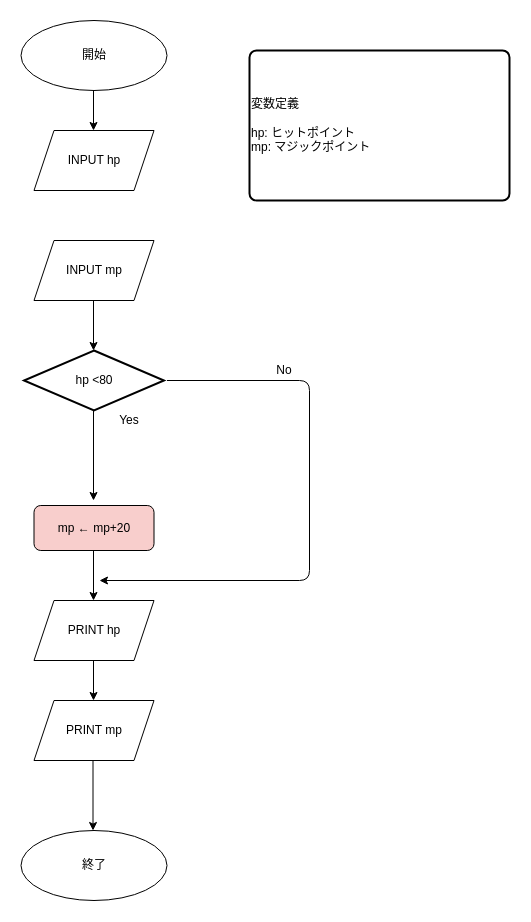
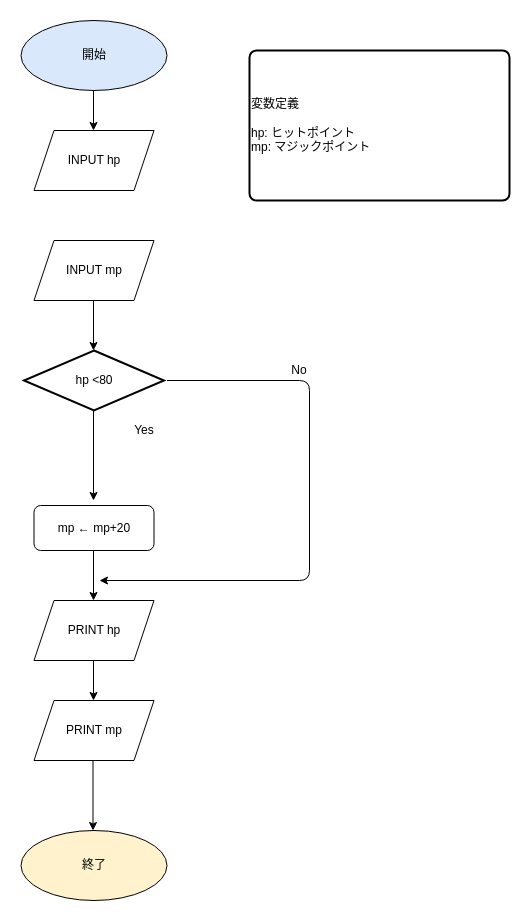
  <mxCell id="0" />
  <mxCell id="1" parent="0" />
- <mxCell id="2" value="開始" style="ellipse;whiteSpace=wrap;html=1;" vertex="1" parent="1"><mxGeometry x="20.5" y="20" width="146" height="70" as="geometry" /></mxCell>
+ <mxCell id="2" value="開始" style="ellipse;whiteSpace=wrap;html=1;fillColor=#dae8fc;" vertex="1" parent="1"><mxGeometry x="20.5" y="20" width="146" height="70" as="geometry" /></mxCell>
  <mxCell id="3" value="PRINT hp&lt;span style=&quot;color: rgba(0 , 0 , 0 , 0) ; font-family: monospace ; font-size: 0px&quot;&gt;%3CmxGraphModel%3E%3Croot%3E%3CmxCell%20id%3D%220%22%2F%3E%3CmxCell%20id%3D%221%22%20parent%3D%220%22%2F%3E%3CmxCell%20id%3D%222%22%20value%3D%22%22%20style%3D%22endArrow%3Dclassic%3Bhtml%3D1%3BexitX%3D0.5%3BexitY%3D1%3BexitDx%3D0%3BexitDy%3D0%3B%22%20edge%3D%221%22%20parent%3D%221%22%3E%3CmxGeometry%20width%3D%2250%22%20height%3D%2250%22%20relative%3D%221%22%20as%3D%22geometry%22%3E%3CmxPoint%20x%3D%22394%22%20y%3D%22430%22%20as%3D%22sourcePoint%22%2F%3E%3CmxPoint%20x%3D%22394%22%20y%3D%22520%22%20as%3D%22targetPoint%22%2F%3E%3CArray%20as%3D%22points%22%2F%3E%3C%2FmxGeometry%3E%3C%2FmxCell%3E%3C%2Froot%3E%3C%2FmxGraphModel%3E&lt;/span&gt;" style="shape=parallelogram;perimeter=parallelogramPerimeter;whiteSpace=wrap;html=1;fixedSize=1;" vertex="1" parent="1"><mxGeometry x="33.5" y="600" width="120" height="60" as="geometry" /></mxCell>
  <mxCell id="4" value="" style="endArrow=classic;html=1;" edge="1" parent="1"><mxGeometry width="50" height="50" relative="1" as="geometry"><mxPoint x="92.5" y="760" as="sourcePoint" /><mxPoint x="92.5" y="830" as="targetPoint" /></mxGeometry></mxCell>
- <mxCell id="5" value="終了" style="ellipse;whiteSpace=wrap;html=1;" vertex="1" parent="1"><mxGeometry x="20.5" y="830" width="146" height="70" as="geometry" /></mxCell>
+ <mxCell id="5" value="終了" style="ellipse;whiteSpace=wrap;html=1;fillColor=#fff2cc;" vertex="1" parent="1"><mxGeometry x="20.5" y="830" width="146" height="70" as="geometry" /></mxCell>
  <mxCell id="6" value="INPUT hp" style="shape=parallelogram;perimeter=parallelogramPerimeter;whiteSpace=wrap;html=1;fixedSize=1;" vertex="1" parent="1"><mxGeometry x="33.5" y="130" width="120" height="60" as="geometry" /></mxCell>
  <mxCell id="7" value="INPUT mp" style="shape=parallelogram;perimeter=parallelogramPerimeter;whiteSpace=wrap;html=1;fixedSize=1;" vertex="1" parent="1"><mxGeometry x="33.5" y="240" width="120" height="60" as="geometry" /></mxCell>
  <mxCell id="8" value="hp &amp;lt;80" style="strokeWidth=2;html=1;shape=mxgraph.flowchart.decision;whiteSpace=wrap;" vertex="1" parent="1"><mxGeometry x="23.5" y="350" width="140" height="60" as="geometry" /></mxCell>
  <mxCell id="9" value="" style="endArrow=classic;html=1;" edge="1" parent="1"><mxGeometry width="50" height="50" relative="1" as="geometry"><mxPoint x="93" y="90" as="sourcePoint" /><mxPoint x="93" y="130" as="targetPoint" /><Array as="points" /></mxGeometry></mxCell>
  <mxCell id="10" value="" style="endArrow=classic;html=1;exitX=0.5;exitY=1;exitDx=0;exitDy=0;" edge="1" parent="1"><mxGeometry width="50" height="50" relative="1" as="geometry"><mxPoint x="93" y="300" as="sourcePoint" /><mxPoint x="93" y="350" as="targetPoint" /><Array as="points" /></mxGeometry></mxCell>
  <mxCell id="11" value="" style="endArrow=classic;html=1;exitX=0.5;exitY=1;exitDx=0;exitDy=0;" edge="1" parent="1"><mxGeometry width="50" height="50" relative="1" as="geometry"><mxPoint x="93" y="410" as="sourcePoint" /><mxPoint x="93" y="500" as="targetPoint" /><Array as="points" /></mxGeometry></mxCell>
- <mxCell id="12" value="mp ← mp+20" style="rounded=1;whiteSpace=wrap;html=1;fillColor=#f8cecc;" vertex="1" parent="1"><mxGeometry x="33.5" y="505" width="120" height="45" as="geometry" /></mxCell>
+ <mxCell id="12" value="mp ← mp+20" style="rounded=1;whiteSpace=wrap;html=1;" vertex="1" parent="1"><mxGeometry x="33.5" y="505" width="120" height="45" as="geometry" /></mxCell>
  <mxCell id="13" value="" style="endArrow=classic;html=1;exitX=0.5;exitY=1;exitDx=0;exitDy=0;" edge="1" parent="1"><mxGeometry width="50" height="50" relative="1" as="geometry"><mxPoint x="93" y="550" as="sourcePoint" /><mxPoint x="93" y="600" as="targetPoint" /><Array as="points" /></mxGeometry></mxCell>
  <mxCell id="14" value="PRINT mp&lt;span style=&quot;color: rgba(0 , 0 , 0 , 0) ; font-family: monospace ; font-size: 0px&quot;&gt;%3CmxGraphModel%3E%3Croot%3E%3CmxCell%20id%3D%220%22%2F%3E%3CmxCell%20id%3D%221%22%20parent%3D%220%22%2F%3E%3CmxCell%20id%3D%222%22%20value%3D%22%22%20style%3D%22endArrow%3Dclassic%3Bhtml%3D1%3BexitX%3D0.5%3BexitY%3D1%3BexitDx%3D0%3BexitDy%3D0%3B%22%20edge%3D%221%22%20parent%3D%221%22%3E%3CmxGeometry%20width%3D%2250%22%20height%3D%2250%22%20relative%3D%221%22%20as%3D%22geometry%22%3E%3CmxPoint%20x%3D%22394%22%20y%3D%22430%22%20as%3D%22sourcePoint%22%2F%3E%3CmxPoint%20x%3D%22394%22%20y%3D%22520%22%20as%3D%22targetPoint%22%2F%3E%3CArray%20as%3D%22points%22%2F%3E%3C%2FmxGeometry%3E%3C%2FmxCell%3E%3C%2Froot%3E%3C%2FmxGraphModel%3E&lt;/span&gt;" style="shape=parallelogram;perimeter=parallelogramPerimeter;whiteSpace=wrap;html=1;fixedSize=1;" vertex="1" parent="1"><mxGeometry x="33.5" y="700" width="120" height="60" as="geometry" /></mxCell>
  <mxCell id="15" value="" style="endArrow=classic;html=1;exitX=0.5;exitY=1;exitDx=0;exitDy=0;" edge="1" parent="1"><mxGeometry width="50" height="50" relative="1" as="geometry"><mxPoint x="93" y="660" as="sourcePoint" /><mxPoint x="93" y="700" as="targetPoint" /><Array as="points" /></mxGeometry></mxCell>
- <mxCell id="16" value="Yes" style="text;html=1;strokeColor=none;fillColor=none;align=center;verticalAlign=middle;whiteSpace=wrap;rounded=0;" vertex="1" parent="1"><mxGeometry x="109" y="410" width="40" height="20" as="geometry" /></mxCell>
+ <mxCell id="16" value="Yes" style="text;html=1;strokeColor=none;fillColor=none;align=center;verticalAlign=middle;whiteSpace=wrap;rounded=0;" vertex="1" parent="1"><mxGeometry x="124" y="420" width="40" height="20" as="geometry" /></mxCell>
  <mxCell id="17" value="" style="endArrow=classic;html=1;" edge="1" parent="1"><mxGeometry width="50" height="50" relative="1" as="geometry"><mxPoint x="166.5" y="380" as="sourcePoint" /><mxPoint x="99" y="580" as="targetPoint" /><Array as="points"><mxPoint x="309" y="380" /><mxPoint x="309" y="580" /></Array></mxGeometry></mxCell>
- <mxCell id="18" value="No" style="text;html=1;strokeColor=none;fillColor=none;align=center;verticalAlign=middle;whiteSpace=wrap;rounded=0;" vertex="1" parent="1"><mxGeometry x="264" y="360" width="40" height="20" as="geometry" /></mxCell>
+ <mxCell id="18" value="No" style="text;html=1;strokeColor=none;fillColor=none;align=center;verticalAlign=middle;whiteSpace=wrap;rounded=0;" vertex="1" parent="1"><mxGeometry x="279" y="360" width="40" height="20" as="geometry" /></mxCell>
  <mxCell id="19" value="変数定義&lt;br&gt;&lt;br&gt;hp: ヒットポイント&lt;br&gt;mp: マジックポイント" style="rounded=1;whiteSpace=wrap;html=1;absoluteArcSize=1;arcSize=14;strokeWidth=2;align=left;" vertex="1" parent="1"><mxGeometry x="249" y="50" width="260" height="150" as="geometry" /></mxCell>
